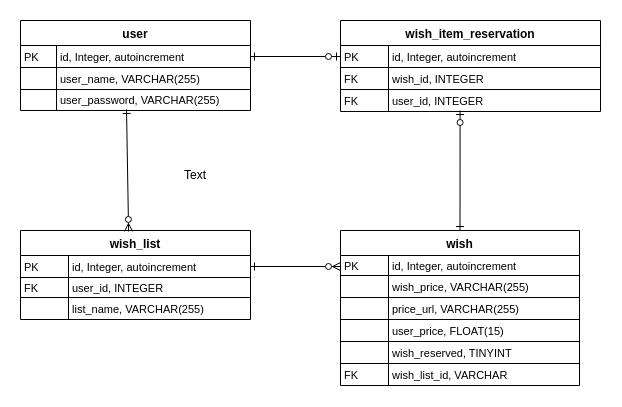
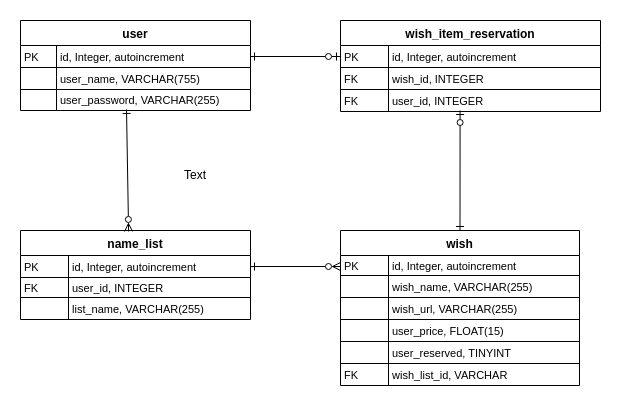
  <mxCell id="0" />
  <mxCell id="1" parent="0" />
  <mxCell id="2" value="user" style="shape=table;startSize=25;container=1;collapsible=0;childLayout=tableLayout;fixedRows=1;rowLines=1;fontStyle=1;align=center;resizeLast=1;" parent="1" vertex="1"><mxGeometry x="20" y="20" width="230" height="90" as="geometry" /></mxCell>
  <mxCell id="3" style="shape=tableRow;horizontal=0;startSize=0;swimlaneHead=0;swimlaneBody=0;fillColor=none;collapsible=0;dropTarget=0;points=[[0,0.5],[1,0.5]];portConstraint=eastwest;top=0;left=0;right=0;bottom=0;" parent="2" vertex="1"><mxGeometry y="25" width="230" height="22" as="geometry" /></mxCell>
  <mxCell id="4" value="PK" style="shape=partialRectangle;connectable=0;fillColor=none;top=0;left=0;bottom=0;right=0;align=left;spacingLeft=2;overflow=hidden;fontSize=11;" parent="3" vertex="1"><mxGeometry width="36" height="22" as="geometry"><mxRectangle width="36" height="22" as="alternateBounds" /></mxGeometry></mxCell>
  <mxCell id="5" value="id, Integer, autoincrement" style="shape=partialRectangle;connectable=0;fillColor=none;top=0;left=0;bottom=0;right=0;align=left;spacingLeft=2;overflow=hidden;fontSize=11;" parent="3" vertex="1"><mxGeometry x="36" width="194" height="22" as="geometry"><mxRectangle width="194" height="22" as="alternateBounds" /></mxGeometry></mxCell>
  <mxCell id="6" style="shape=tableRow;horizontal=0;startSize=0;swimlaneHead=0;swimlaneBody=0;fillColor=none;collapsible=0;dropTarget=0;points=[[0,0.5],[1,0.5]];portConstraint=eastwest;top=0;left=0;right=0;bottom=0;" parent="2" vertex="1"><mxGeometry y="47" width="230" height="22" as="geometry" /></mxCell>
  <mxCell id="7" value="" style="shape=partialRectangle;connectable=0;fillColor=none;top=0;left=0;bottom=0;right=0;align=left;spacingLeft=2;overflow=hidden;fontSize=11;" parent="6" vertex="1"><mxGeometry width="36" height="22" as="geometry"><mxRectangle width="36" height="22" as="alternateBounds" /></mxGeometry></mxCell>
- <mxCell id="8" value="user_name, VARCHAR(255)" style="shape=partialRectangle;connectable=0;fillColor=none;top=0;left=0;bottom=0;right=0;align=left;spacingLeft=2;overflow=hidden;fontSize=11;" parent="6" vertex="1"><mxGeometry x="36" width="194" height="22" as="geometry"><mxRectangle width="194" height="22" as="alternateBounds" /></mxGeometry></mxCell>
+ <mxCell id="8" value="user_name, VARCHAR(755)" style="shape=partialRectangle;connectable=0;fillColor=none;top=0;left=0;bottom=0;right=0;align=left;spacingLeft=2;overflow=hidden;fontSize=11;" parent="6" vertex="1"><mxGeometry x="36" width="194" height="22" as="geometry"><mxRectangle width="194" height="22" as="alternateBounds" /></mxGeometry></mxCell>
  <mxCell id="9" style="shape=tableRow;horizontal=0;startSize=0;swimlaneHead=0;swimlaneBody=0;fillColor=none;collapsible=0;dropTarget=0;points=[[0,0.5],[1,0.5]];portConstraint=eastwest;top=0;left=0;right=0;bottom=0;" parent="2" vertex="1"><mxGeometry y="69" width="230" height="21" as="geometry" /></mxCell>
  <mxCell id="10" value="" style="shape=partialRectangle;connectable=0;fillColor=none;top=0;left=0;bottom=0;right=0;align=left;spacingLeft=2;overflow=hidden;fontSize=11;" parent="9" vertex="1"><mxGeometry width="36" height="21" as="geometry"><mxRectangle width="36" height="21" as="alternateBounds" /></mxGeometry></mxCell>
  <mxCell id="11" value="user_password, VARCHAR(255)" style="shape=partialRectangle;connectable=0;fillColor=none;top=0;left=0;bottom=0;right=0;align=left;spacingLeft=2;overflow=hidden;fontSize=11;" parent="9" vertex="1"><mxGeometry x="36" width="194" height="21" as="geometry"><mxRectangle width="194" height="21" as="alternateBounds" /></mxGeometry></mxCell>
  <mxCell id="12" value="wish" style="shape=table;startSize=25;container=1;collapsible=0;childLayout=tableLayout;fixedRows=1;rowLines=1;fontStyle=1;align=center;resizeLast=1;" parent="1" vertex="1"><mxGeometry x="340" y="230" width="239" height="155" as="geometry" /></mxCell>
  <mxCell id="13" style="shape=tableRow;horizontal=0;startSize=0;swimlaneHead=0;swimlaneBody=0;fillColor=none;collapsible=0;dropTarget=0;points=[[0,0.5],[1,0.5]];portConstraint=eastwest;top=0;left=0;right=0;bottom=0;" parent="12" vertex="1"><mxGeometry y="25" width="239" height="20" as="geometry" /></mxCell>
  <mxCell id="14" value="PK" style="shape=partialRectangle;connectable=0;fillColor=none;top=0;left=0;bottom=0;right=0;align=left;spacingLeft=2;overflow=hidden;fontSize=11;" parent="13" vertex="1"><mxGeometry width="48" height="20" as="geometry"><mxRectangle width="48" height="20" as="alternateBounds" /></mxGeometry></mxCell>
  <mxCell id="15" value="id, Integer, autoincrement" style="shape=partialRectangle;connectable=0;fillColor=none;top=0;left=0;bottom=0;right=0;align=left;spacingLeft=2;overflow=hidden;fontSize=11;" parent="13" vertex="1"><mxGeometry x="48" width="191" height="20" as="geometry"><mxRectangle width="191" height="20" as="alternateBounds" /></mxGeometry></mxCell>
  <mxCell id="16" style="shape=tableRow;horizontal=0;startSize=0;swimlaneHead=0;swimlaneBody=0;fillColor=none;collapsible=0;dropTarget=0;points=[[0,0.5],[1,0.5]];portConstraint=eastwest;top=0;left=0;right=0;bottom=0;" parent="12" vertex="1"><mxGeometry y="45" width="239" height="22" as="geometry" /></mxCell>
  <mxCell id="17" value="" style="shape=partialRectangle;connectable=0;fillColor=none;top=0;left=0;bottom=0;right=0;align=left;spacingLeft=2;overflow=hidden;fontSize=11;" parent="16" vertex="1"><mxGeometry width="48" height="22" as="geometry"><mxRectangle width="48" height="22" as="alternateBounds" /></mxGeometry></mxCell>
- <mxCell id="18" value="wish_price, VARCHAR(255)" style="shape=partialRectangle;connectable=0;fillColor=none;top=0;left=0;bottom=0;right=0;align=left;spacingLeft=2;overflow=hidden;fontSize=11;" parent="16" vertex="1"><mxGeometry x="48" width="191" height="22" as="geometry"><mxRectangle width="191" height="22" as="alternateBounds" /></mxGeometry></mxCell>
+ <mxCell id="18" value="wish_name, VARCHAR(255)" style="shape=partialRectangle;connectable=0;fillColor=none;top=0;left=0;bottom=0;right=0;align=left;spacingLeft=2;overflow=hidden;fontSize=11;" parent="16" vertex="1"><mxGeometry x="48" width="191" height="22" as="geometry"><mxRectangle width="191" height="22" as="alternateBounds" /></mxGeometry></mxCell>
  <mxCell id="19" style="shape=tableRow;horizontal=0;startSize=0;swimlaneHead=0;swimlaneBody=0;fillColor=none;collapsible=0;dropTarget=0;points=[[0,0.5],[1,0.5]];portConstraint=eastwest;top=0;left=0;right=0;bottom=0;" parent="12" vertex="1"><mxGeometry y="67" width="239" height="22" as="geometry" /></mxCell>
  <mxCell id="20" value="" style="shape=partialRectangle;connectable=0;fillColor=none;top=0;left=0;bottom=0;right=0;align=left;spacingLeft=2;overflow=hidden;fontSize=11;" parent="19" vertex="1"><mxGeometry width="48" height="22" as="geometry"><mxRectangle width="48" height="22" as="alternateBounds" /></mxGeometry></mxCell>
- <mxCell id="21" value="price_url, VARCHAR(255)" style="shape=partialRectangle;connectable=0;fillColor=none;top=0;left=0;bottom=0;right=0;align=left;spacingLeft=2;overflow=hidden;fontSize=11;" parent="19" vertex="1"><mxGeometry x="48" width="191" height="22" as="geometry"><mxRectangle width="191" height="22" as="alternateBounds" /></mxGeometry></mxCell>
+ <mxCell id="21" value="wish_url, VARCHAR(255)" style="shape=partialRectangle;connectable=0;fillColor=none;top=0;left=0;bottom=0;right=0;align=left;spacingLeft=2;overflow=hidden;fontSize=11;" parent="19" vertex="1"><mxGeometry x="48" width="191" height="22" as="geometry"><mxRectangle width="191" height="22" as="alternateBounds" /></mxGeometry></mxCell>
  <mxCell id="22" style="shape=tableRow;horizontal=0;startSize=0;swimlaneHead=0;swimlaneBody=0;fillColor=none;collapsible=0;dropTarget=0;points=[[0,0.5],[1,0.5]];portConstraint=eastwest;top=0;left=0;right=0;bottom=0;" parent="12" vertex="1"><mxGeometry y="89" width="239" height="22" as="geometry" /></mxCell>
  <mxCell id="23" style="shape=partialRectangle;connectable=0;fillColor=none;top=0;left=0;bottom=0;right=0;align=left;spacingLeft=2;overflow=hidden;fontSize=11;" parent="22" vertex="1"><mxGeometry width="48" height="22" as="geometry"><mxRectangle width="48" height="22" as="alternateBounds" /></mxGeometry></mxCell>
  <mxCell id="24" value="user_price, FLOAT(15)" style="shape=partialRectangle;connectable=0;fillColor=none;top=0;left=0;bottom=0;right=0;align=left;spacingLeft=2;overflow=hidden;fontSize=11;" parent="22" vertex="1"><mxGeometry x="48" width="191" height="22" as="geometry"><mxRectangle width="191" height="22" as="alternateBounds" /></mxGeometry></mxCell>
  <mxCell id="25" style="shape=tableRow;horizontal=0;startSize=0;swimlaneHead=0;swimlaneBody=0;fillColor=none;collapsible=0;dropTarget=0;points=[[0,0.5],[1,0.5]];portConstraint=eastwest;top=0;left=0;right=0;bottom=0;" parent="12" vertex="1"><mxGeometry y="111" width="239" height="22" as="geometry" /></mxCell>
  <mxCell id="26" style="shape=partialRectangle;connectable=0;fillColor=none;top=0;left=0;bottom=0;right=0;align=left;spacingLeft=2;overflow=hidden;fontSize=11;" parent="25" vertex="1"><mxGeometry width="48" height="22" as="geometry"><mxRectangle width="48" height="22" as="alternateBounds" /></mxGeometry></mxCell>
- <mxCell id="27" value="wish_reserved, TINYINT" style="shape=partialRectangle;connectable=0;fillColor=none;top=0;left=0;bottom=0;right=0;align=left;spacingLeft=2;overflow=hidden;fontSize=11;" parent="25" vertex="1"><mxGeometry x="48" width="191" height="22" as="geometry"><mxRectangle width="191" height="22" as="alternateBounds" /></mxGeometry></mxCell>
+ <mxCell id="27" value="user_reserved, TINYINT" style="shape=partialRectangle;connectable=0;fillColor=none;top=0;left=0;bottom=0;right=0;align=left;spacingLeft=2;overflow=hidden;fontSize=11;" parent="25" vertex="1"><mxGeometry x="48" width="191" height="22" as="geometry"><mxRectangle width="191" height="22" as="alternateBounds" /></mxGeometry></mxCell>
  <mxCell id="28" style="shape=tableRow;horizontal=0;startSize=0;swimlaneHead=0;swimlaneBody=0;fillColor=none;collapsible=0;dropTarget=0;points=[[0,0.5],[1,0.5]];portConstraint=eastwest;top=0;left=0;right=0;bottom=0;" parent="12" vertex="1"><mxGeometry y="133" width="239" height="22" as="geometry" /></mxCell>
  <mxCell id="29" value="FK" style="shape=partialRectangle;connectable=0;fillColor=none;top=0;left=0;bottom=0;right=0;align=left;spacingLeft=2;overflow=hidden;fontSize=11;" parent="28" vertex="1"><mxGeometry width="48" height="22" as="geometry"><mxRectangle width="48" height="22" as="alternateBounds" /></mxGeometry></mxCell>
  <mxCell id="30" value="wish_list_id, VARCHAR" style="shape=partialRectangle;connectable=0;fillColor=none;top=0;left=0;bottom=0;right=0;align=left;spacingLeft=2;overflow=hidden;fontSize=11;" parent="28" vertex="1"><mxGeometry x="48" width="191" height="22" as="geometry"><mxRectangle width="191" height="22" as="alternateBounds" /></mxGeometry></mxCell>
- <mxCell id="31" value="wish_list" style="shape=table;startSize=25;container=1;collapsible=0;childLayout=tableLayout;fixedRows=1;rowLines=1;fontStyle=1;align=center;resizeLast=1;" parent="1" vertex="1"><mxGeometry x="20" y="230" width="230" height="89" as="geometry" /></mxCell>
+ <mxCell id="31" value="name_list" style="shape=table;startSize=25;container=1;collapsible=0;childLayout=tableLayout;fixedRows=1;rowLines=1;fontStyle=1;align=center;resizeLast=1;" parent="1" vertex="1"><mxGeometry x="20" y="230" width="230" height="89" as="geometry" /></mxCell>
  <mxCell id="32" style="shape=tableRow;horizontal=0;startSize=0;swimlaneHead=0;swimlaneBody=0;fillColor=none;collapsible=0;dropTarget=0;points=[[0,0.5],[1,0.5]];portConstraint=eastwest;top=0;left=0;right=0;bottom=0;" parent="31" vertex="1"><mxGeometry y="25" width="230" height="22" as="geometry" /></mxCell>
  <mxCell id="33" value="PK" style="shape=partialRectangle;connectable=0;fillColor=none;top=0;left=0;bottom=0;right=0;align=left;spacingLeft=2;overflow=hidden;fontSize=11;" parent="32" vertex="1"><mxGeometry width="48" height="22" as="geometry"><mxRectangle width="48" height="22" as="alternateBounds" /></mxGeometry></mxCell>
  <mxCell id="34" value="id, Integer, autoincrement" style="shape=partialRectangle;connectable=0;fillColor=none;top=0;left=0;bottom=0;right=0;align=left;spacingLeft=2;overflow=hidden;fontSize=11;" parent="32" vertex="1"><mxGeometry x="48" width="182" height="22" as="geometry"><mxRectangle width="182" height="22" as="alternateBounds" /></mxGeometry></mxCell>
  <mxCell id="35" style="shape=tableRow;horizontal=0;startSize=0;swimlaneHead=0;swimlaneBody=0;fillColor=none;collapsible=0;dropTarget=0;points=[[0,0.5],[1,0.5]];portConstraint=eastwest;top=0;left=0;right=0;bottom=0;" parent="31" vertex="1"><mxGeometry y="47" width="230" height="20" as="geometry" /></mxCell>
  <mxCell id="36" value="FK" style="shape=partialRectangle;connectable=0;fillColor=none;top=0;left=0;bottom=0;right=0;align=left;spacingLeft=2;overflow=hidden;fontSize=11;" parent="35" vertex="1"><mxGeometry width="48" height="20" as="geometry"><mxRectangle width="48" height="20" as="alternateBounds" /></mxGeometry></mxCell>
  <mxCell id="37" value="user_id, INTEGER" style="shape=partialRectangle;connectable=0;fillColor=none;top=0;left=0;bottom=0;right=0;align=left;spacingLeft=2;overflow=hidden;fontSize=11;" parent="35" vertex="1"><mxGeometry x="48" width="182" height="20" as="geometry"><mxRectangle width="182" height="20" as="alternateBounds" /></mxGeometry></mxCell>
  <mxCell id="38" style="shape=tableRow;horizontal=0;startSize=0;swimlaneHead=0;swimlaneBody=0;fillColor=none;collapsible=0;dropTarget=0;points=[[0,0.5],[1,0.5]];portConstraint=eastwest;top=0;left=0;right=0;bottom=0;" parent="31" vertex="1"><mxGeometry y="67" width="230" height="22" as="geometry" /></mxCell>
  <mxCell id="39" value="" style="shape=partialRectangle;connectable=0;fillColor=none;top=0;left=0;bottom=0;right=0;align=left;spacingLeft=2;overflow=hidden;fontSize=11;" parent="38" vertex="1"><mxGeometry width="48" height="22" as="geometry"><mxRectangle width="48" height="22" as="alternateBounds" /></mxGeometry></mxCell>
  <mxCell id="40" value="list_name, VARCHAR(255)" style="shape=partialRectangle;connectable=0;fillColor=none;top=0;left=0;bottom=0;right=0;align=left;spacingLeft=2;overflow=hidden;fontSize=11;" parent="38" vertex="1"><mxGeometry x="48" width="182" height="22" as="geometry"><mxRectangle width="182" height="22" as="alternateBounds" /></mxGeometry></mxCell>
  <mxCell id="41" value="" style="endArrow=ERone;html=1;rounded=0;entryX=0.461;entryY=0.952;entryDx=0;entryDy=0;entryPerimeter=0;exitX=0.47;exitY=0.011;exitDx=0;exitDy=0;exitPerimeter=0;endFill=0;startArrow=ERzeroToMany;startFill=0;" parent="1" source="31" target="9" edge="1"><mxGeometry width="50" height="50" relative="1" as="geometry"><mxPoint x="120" y="180" as="sourcePoint" /><mxPoint x="120" y="140" as="targetPoint" /></mxGeometry></mxCell>
  <mxCell id="42" value="" style="endArrow=ERone;html=1;rounded=0;entryX=1;entryY=0.5;entryDx=0;entryDy=0;exitX=0;exitY=0.5;exitDx=0;exitDy=0;endFill=0;startArrow=ERzeroToMany;startFill=0;" parent="1" target="32" edge="1"><mxGeometry width="50" height="50" relative="1" as="geometry"><mxPoint x="340" y="266" as="sourcePoint" /><mxPoint x="310" y="120" as="targetPoint" /></mxGeometry></mxCell>
  <mxCell id="43" value="wish_item_reservation" style="shape=table;startSize=25;container=1;collapsible=0;childLayout=tableLayout;fixedRows=1;rowLines=1;fontStyle=1;align=center;resizeLast=1;" parent="1" vertex="1"><mxGeometry x="340" y="20" width="260" height="91" as="geometry" /></mxCell>
  <mxCell id="44" style="shape=tableRow;horizontal=0;startSize=0;swimlaneHead=0;swimlaneBody=0;fillColor=none;collapsible=0;dropTarget=0;points=[[0,0.5],[1,0.5]];portConstraint=eastwest;top=0;left=0;right=0;bottom=0;" parent="43" vertex="1"><mxGeometry y="25" width="260" height="22" as="geometry" /></mxCell>
  <mxCell id="45" value="PK" style="shape=partialRectangle;connectable=0;fillColor=none;top=0;left=0;bottom=0;right=0;align=left;spacingLeft=2;overflow=hidden;fontSize=11;" parent="44" vertex="1"><mxGeometry width="48" height="22" as="geometry"><mxRectangle width="48" height="22" as="alternateBounds" /></mxGeometry></mxCell>
  <mxCell id="46" value="id, Integer, autoincrement" style="shape=partialRectangle;connectable=0;fillColor=none;top=0;left=0;bottom=0;right=0;align=left;spacingLeft=2;overflow=hidden;fontSize=11;" parent="44" vertex="1"><mxGeometry x="48" width="212" height="22" as="geometry"><mxRectangle width="212" height="22" as="alternateBounds" /></mxGeometry></mxCell>
  <mxCell id="47" style="shape=tableRow;horizontal=0;startSize=0;swimlaneHead=0;swimlaneBody=0;fillColor=none;collapsible=0;dropTarget=0;points=[[0,0.5],[1,0.5]];portConstraint=eastwest;top=0;left=0;right=0;bottom=0;" parent="43" vertex="1"><mxGeometry y="47" width="260" height="22" as="geometry" /></mxCell>
  <mxCell id="48" value="FK" style="shape=partialRectangle;connectable=0;fillColor=none;top=0;left=0;bottom=0;right=0;align=left;spacingLeft=2;overflow=hidden;fontSize=11;" parent="47" vertex="1"><mxGeometry width="48" height="22" as="geometry"><mxRectangle width="48" height="22" as="alternateBounds" /></mxGeometry></mxCell>
  <mxCell id="49" value="wish_id, INTEGER" style="shape=partialRectangle;connectable=0;fillColor=none;top=0;left=0;bottom=0;right=0;align=left;spacingLeft=2;overflow=hidden;fontSize=11;" parent="47" vertex="1"><mxGeometry x="48" width="212" height="22" as="geometry"><mxRectangle width="212" height="22" as="alternateBounds" /></mxGeometry></mxCell>
  <mxCell id="50" style="shape=tableRow;horizontal=0;startSize=0;swimlaneHead=0;swimlaneBody=0;fillColor=none;collapsible=0;dropTarget=0;points=[[0,0.5],[1,0.5]];portConstraint=eastwest;top=0;left=0;right=0;bottom=0;" parent="43" vertex="1"><mxGeometry y="69" width="260" height="22" as="geometry" /></mxCell>
  <mxCell id="51" value="FK" style="shape=partialRectangle;connectable=0;fillColor=none;top=0;left=0;bottom=0;right=0;align=left;spacingLeft=2;overflow=hidden;fontSize=11;" parent="50" vertex="1"><mxGeometry width="48" height="22" as="geometry"><mxRectangle width="48" height="22" as="alternateBounds" /></mxGeometry></mxCell>
  <mxCell id="52" value="user_id, INTEGER" style="shape=partialRectangle;connectable=0;fillColor=none;top=0;left=0;bottom=0;right=0;align=left;spacingLeft=2;overflow=hidden;fontSize=11;" parent="50" vertex="1"><mxGeometry x="48" width="212" height="22" as="geometry"><mxRectangle width="212" height="22" as="alternateBounds" /></mxGeometry></mxCell>
  <mxCell id="53" value="" style="endArrow=ERone;html=1;rounded=0;endFill=0;startArrow=ERzeroToOne;startFill=0;entryX=1;entryY=0.5;entryDx=0;entryDy=0;exitX=0;exitY=0.5;exitDx=0;exitDy=0;" parent="1" source="44" target="3" edge="1"><mxGeometry width="50" height="50" relative="1" as="geometry"><mxPoint x="440" y="50" as="sourcePoint" /><mxPoint x="370" y="140" as="targetPoint" /></mxGeometry></mxCell>
  <mxCell id="54" value="" style="endArrow=ERone;html=1;rounded=0;endFill=0;startArrow=ERzeroToOne;startFill=0;entryX=0.5;entryY=0;entryDx=0;entryDy=0;exitX=0.46;exitY=0.955;exitDx=0;exitDy=0;exitPerimeter=0;" parent="1" source="50" target="12" edge="1"><mxGeometry width="50" height="50" relative="1" as="geometry"><mxPoint x="820" y="110" as="sourcePoint" /><mxPoint x="560" y="333" as="targetPoint" /><Array as="points" /></mxGeometry></mxCell>
  <mxCell id="55" value="Text" style="text;strokeColor=none;align=center;fillColor=none;html=1;verticalAlign=middle;whiteSpace=wrap;rounded=0;" vertex="1" parent="1"><mxGeometry x="165" y="160" width="60" height="30" as="geometry" /></mxCell>
